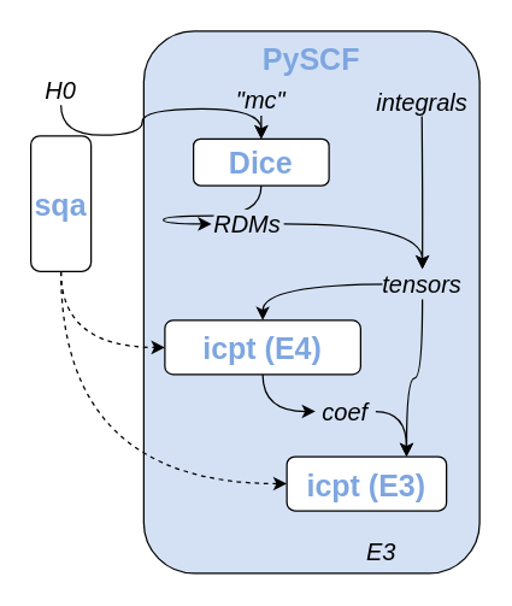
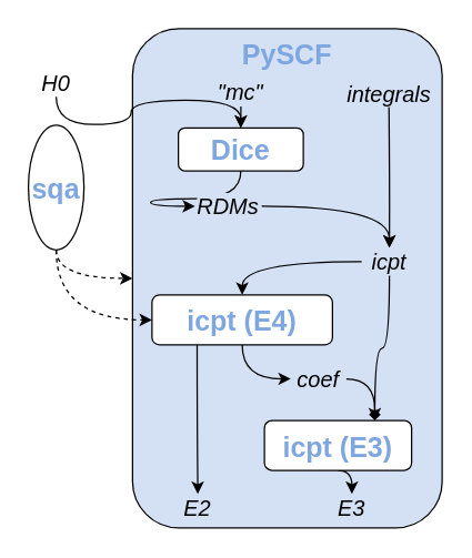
  <mxCell id="0" />
  <mxCell id="1" parent="0" />
  <mxCell id="2" value="&lt;b&gt;&lt;font style=&quot;font-size: 20px&quot; color=&quot;#7ea6e0&quot;&gt;PySCF&lt;/font&gt;&lt;/b&gt;" style="rounded=1;whiteSpace=wrap;html=1;fillColor=#D4E1F5;verticalAlign=top;" parent="1" vertex="1"><mxGeometry x="95" y="20" width="223" height="360" as="geometry" /></mxCell>
  <mxCell id="3" style="edgeStyle=orthogonalEdgeStyle;curved=1;orthogonalLoop=1;jettySize=auto;html=1;exitX=0.5;exitY=1;exitDx=0;exitDy=0;entryX=0;entryY=0.5;entryDx=0;entryDy=0;fontSize=16;fontColor=#7EA6E0;" parent="1" source="4" target="12" edge="1"><mxGeometry relative="1" as="geometry" /></mxCell>
  <mxCell id="4" value="&lt;font style=&quot;font-size: 20px&quot; color=&quot;#7ea6e0&quot;&gt;&lt;b&gt;Dice&lt;/b&gt;&lt;/font&gt;" style="rounded=1;whiteSpace=wrap;html=1;" parent="1" vertex="1"><mxGeometry x="128" y="91.5" width="90" height="31" as="geometry" /></mxCell>
+ <mxCell id="5" style="edgeStyle=orthogonalEdgeStyle;orthogonalLoop=1;jettySize=auto;html=1;exitX=0.25;exitY=1;exitDx=0;exitDy=0;entryX=0.5;entryY=0;entryDx=0;entryDy=0;fontSize=16;fontColor=#7EA6E0;curved=1;" parent="1" source="7" target="16" edge="1"><mxGeometry relative="1" as="geometry" /></mxCell>
  <mxCell id="6" style="edgeStyle=orthogonalEdgeStyle;orthogonalLoop=1;jettySize=auto;html=1;exitX=0.5;exitY=1;exitDx=0;exitDy=0;entryX=0;entryY=0.5;entryDx=0;entryDy=0;curved=1;" parent="1" source="7" target="18" edge="1"><mxGeometry relative="1" as="geometry" /></mxCell>
  <mxCell id="7" value="&lt;span&gt;&lt;font style=&quot;font-size: 20px&quot; color=&quot;#7ea6e0&quot;&gt;&lt;b&gt;icpt (E4)&lt;/b&gt;&lt;/font&gt;&lt;/span&gt;" style="rounded=1;whiteSpace=wrap;html=1;" parent="1" vertex="1"><mxGeometry x="109" y="212" width="130" height="36" as="geometry" /></mxCell>
  <mxCell id="8" style="edgeStyle=orthogonalEdgeStyle;curved=1;orthogonalLoop=1;jettySize=auto;html=1;exitX=0.5;exitY=1;exitDx=0;exitDy=0;entryX=0;entryY=0.5;entryDx=0;entryDy=0;fontSize=16;fontColor=#7EA6E0;dashed=1;" parent="1" source="10" target="7" edge="1"><mxGeometry relative="1" as="geometry" /></mxCell>
- <mxCell id="9" style="edgeStyle=orthogonalEdgeStyle;curved=1;orthogonalLoop=1;jettySize=auto;html=1;exitX=0.5;exitY=1;exitDx=0;exitDy=0;entryX=0;entryY=0.5;entryDx=0;entryDy=0;fontSize=16;fontColor=#7EA6E0;dashed=1;" parent="1" source="10" target="25" edge="1"><mxGeometry relative="1" as="geometry" /></mxCell>
- <mxCell id="10" value="&lt;b&gt;&lt;font style=&quot;font-size: 20px&quot; color=&quot;#7ea6e0&quot;&gt;sqa&lt;/font&gt;&lt;/b&gt;" style="rounded=1;whiteSpace=wrap;html=1;" parent="1" vertex="1"><mxGeometry x="20" y="89.5" width="40" height="90" as="geometry" /></mxCell>
+ <mxCell id="9" style="edgeStyle=orthogonalEdgeStyle;curved=1;orthogonalLoop=1;jettySize=auto;html=1;exitX=0.5;exitY=1;exitDx=0;exitDy=0;fontSize=16;fontColor=#7EA6E0;dashed=1;" parent="1" source="10" target="2" edge="1"><mxGeometry relative="1" as="geometry" /></mxCell>
+ <mxCell id="10" value="&lt;b&gt;&lt;font style=&quot;font-size: 20px&quot; color=&quot;#7ea6e0&quot;&gt;sqa&lt;/font&gt;&lt;/b&gt;" style="ellipse;whiteSpace=wrap;html=1;" parent="1" vertex="1"><mxGeometry x="20" y="89.5" width="40" height="90" as="geometry" /></mxCell>
  <mxCell id="11" style="edgeStyle=orthogonalEdgeStyle;curved=1;orthogonalLoop=1;jettySize=auto;html=1;exitX=1;exitY=0.5;exitDx=0;exitDy=0;entryX=0.5;entryY=0;entryDx=0;entryDy=0;fontSize=16;fontColor=#7EA6E0;" parent="1" source="12" target="15" edge="1"><mxGeometry relative="1" as="geometry" /></mxCell>
  <mxCell id="12" value="RDMs" style="text;html=1;strokeColor=none;fillColor=none;align=center;verticalAlign=middle;whiteSpace=wrap;rounded=0;fontSize=16;fontStyle=2;labelBorderColor=none;labelBackgroundColor=#D4E1F5;" parent="1" vertex="1"><mxGeometry x="140" y="138" width="48" height="20" as="geometry" /></mxCell>
  <mxCell id="13" style="edgeStyle=orthogonalEdgeStyle;orthogonalLoop=1;jettySize=auto;html=1;exitX=0.5;exitY=1;exitDx=0;exitDy=0;entryX=0.75;entryY=0;entryDx=0;entryDy=0;fontSize=16;fontColor=#7EA6E0;curved=1;" parent="1" source="15" target="25" edge="1"><mxGeometry relative="1" as="geometry" /></mxCell>
  <mxCell id="14" style="edgeStyle=orthogonalEdgeStyle;curved=1;orthogonalLoop=1;jettySize=auto;html=1;exitX=0;exitY=0.5;exitDx=0;exitDy=0;entryX=0.5;entryY=0;entryDx=0;entryDy=0;fontSize=16;fontColor=#7EA6E0;" parent="1" source="15" target="7" edge="1"><mxGeometry relative="1" as="geometry" /></mxCell>
- <mxCell id="15" value="tensors&lt;br style=&quot;font-size: 16px;&quot;&gt;" style="text;html=1;strokeColor=none;fillColor=none;align=center;verticalAlign=middle;whiteSpace=wrap;rounded=0;fontSize=16;fontStyle=2;labelBackgroundColor=#D4E1F5;" parent="1" vertex="1"><mxGeometry x="260" y="178" width="40" height="20" as="geometry" /></mxCell>
- <mxCell id="17" style="edgeStyle=orthogonalEdgeStyle;orthogonalLoop=1;jettySize=auto;html=1;exitX=1;exitY=0.5;exitDx=0;exitDy=0;entryX=0.75;entryY=0;entryDx=0;entryDy=0;fontSize=16;fontColor=#7EA6E0;curved=1;" parent="1" source="18" target="25" edge="1"><mxGeometry relative="1" as="geometry" /></mxCell>
+ <mxCell id="15" value="icpt&lt;br style=&quot;font-size: 16px;&quot;&gt;" style="text;html=1;strokeColor=none;fillColor=none;align=center;verticalAlign=middle;whiteSpace=wrap;rounded=0;fontSize=16;fontStyle=2;labelBackgroundColor=#D4E1F5;" parent="1" vertex="1"><mxGeometry x="260" y="178" width="40" height="20" as="geometry" /></mxCell>
+ <mxCell id="16" value="E2" style="text;html=1;strokeColor=none;fillColor=none;align=center;verticalAlign=middle;whiteSpace=wrap;rounded=0;fontSize=16;fontStyle=2;labelBackgroundColor=#D4E1F5;" parent="1" vertex="1"><mxGeometry x="122" y="355.5" width="40" height="20" as="geometry" /></mxCell>
+ <mxCell id="17" style="edgeStyle=orthogonalEdgeStyle;orthogonalLoop=1;jettySize=auto;html=1;exitX=1;exitY=0.5;exitDx=0;exitDy=0;entryX=0.75;entryY=0;entryDx=0;entryDy=0;fontSize=16;fontColor=#7EA6E0;curved=1;endArrow=diamond;" parent="1" source="18" target="25" edge="1"><mxGeometry relative="1" as="geometry" /></mxCell>
  <mxCell id="18" value="coef&lt;br&gt;" style="text;html=1;strokeColor=none;fillColor=none;align=center;verticalAlign=middle;whiteSpace=wrap;rounded=0;fontSize=16;fontStyle=2;labelBackgroundColor=#D4E1F5;" parent="1" vertex="1"><mxGeometry x="209" y="262.5" width="40" height="20" as="geometry" /></mxCell>
  <mxCell id="19" style="edgeStyle=orthogonalEdgeStyle;curved=1;orthogonalLoop=1;jettySize=auto;html=1;exitX=0.5;exitY=1;exitDx=0;exitDy=0;fontSize=16;fontColor=#7EA6E0;" parent="1" source="20" target="4" edge="1"><mxGeometry relative="1" as="geometry" /></mxCell>
  <mxCell id="20" value="H0" style="text;html=1;strokeColor=none;fillColor=none;align=center;verticalAlign=middle;whiteSpace=wrap;rounded=0;fontSize=16;fontStyle=2" parent="1" vertex="1"><mxGeometry x="20" y="49" width="40" height="20" as="geometry" /></mxCell>
  <mxCell id="21" value="E3" style="text;html=1;strokeColor=none;fillColor=none;align=center;verticalAlign=middle;whiteSpace=wrap;rounded=0;fontSize=16;fontStyle=2;labelBackgroundColor=#D4E1F5;" parent="1" vertex="1"><mxGeometry x="233" y="355.5" width="40" height="20" as="geometry" /></mxCell>
  <mxCell id="22" style="edgeStyle=orthogonalEdgeStyle;curved=1;orthogonalLoop=1;jettySize=auto;html=1;exitX=0.5;exitY=1;exitDx=0;exitDy=0;entryX=0.5;entryY=0;entryDx=0;entryDy=0;fontSize=16;fontColor=#7EA6E0;" parent="1" source="23" target="4" edge="1"><mxGeometry relative="1" as="geometry" /></mxCell>
  <mxCell id="23" value="&quot;mc&quot;" style="text;html=1;strokeColor=none;fillColor=none;align=center;verticalAlign=middle;whiteSpace=wrap;rounded=0;fontSize=16;fontStyle=2" parent="1" vertex="1"><mxGeometry x="153" y="56" width="40" height="20" as="geometry" /></mxCell>
+ <mxCell id="24" style="edgeStyle=orthogonalEdgeStyle;orthogonalLoop=1;jettySize=auto;html=1;exitX=0.5;exitY=1;exitDx=0;exitDy=0;entryX=0.5;entryY=0;entryDx=0;entryDy=0;fontSize=16;fontColor=#7EA6E0;curved=1;" parent="1" source="25" target="21" edge="1"><mxGeometry relative="1" as="geometry" /></mxCell>
  <mxCell id="25" value="&lt;b&gt;&lt;font style=&quot;font-size: 20px&quot; color=&quot;#7ea6e0&quot;&gt;icpt (E3)&lt;/font&gt;&lt;/b&gt;" style="rounded=1;whiteSpace=wrap;html=1;" parent="1" vertex="1"><mxGeometry x="190" y="302.5" width="106" height="36" as="geometry" /></mxCell>
  <mxCell id="26" style="edgeStyle=orthogonalEdgeStyle;curved=1;orthogonalLoop=1;jettySize=auto;html=1;exitX=0.5;exitY=1;exitDx=0;exitDy=0;entryX=0.5;entryY=0;entryDx=0;entryDy=0;fontSize=16;fontColor=#7EA6E0;" parent="1" target="15" edge="1"><mxGeometry relative="1" as="geometry"><mxPoint x="279.667" y="75.167" as="sourcePoint" /></mxGeometry></mxCell>
  <mxCell id="27" value="integrals" style="text;html=1;strokeColor=none;fillColor=none;align=center;verticalAlign=middle;whiteSpace=wrap;rounded=0;fontSize=16;fontStyle=2;labelBorderColor=none;labelBackgroundColor=#D4E1F5;" parent="1" vertex="1"><mxGeometry x="260" y="57" width="40" height="20" as="geometry" /></mxCell>
